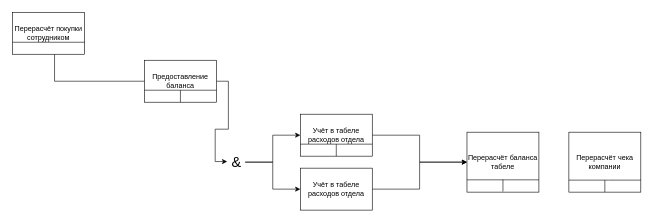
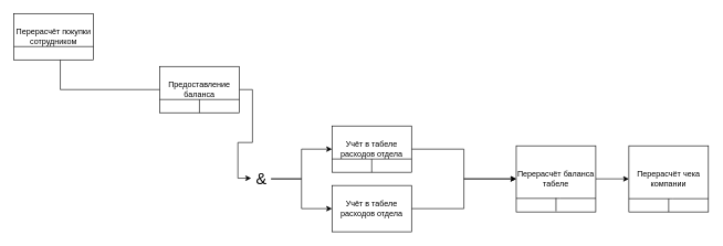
  <mxCell id="0" />
  <mxCell id="1" parent="0" />
  <mxCell id="2" value="Перерасчёт покупки сотрудником" style="rounded=0;whiteSpace=wrap;html=1;" vertex="1" parent="1"><mxGeometry x="20" y="20" width="120" height="70" as="geometry" /></mxCell>
  <mxCell id="3" value="" style="endArrow=none;html=1;rounded=0;" edge="1" parent="1"><mxGeometry width="50" height="50" relative="1" as="geometry"><mxPoint x="20" y="70" as="sourcePoint" /><mxPoint x="140" y="70" as="targetPoint" /></mxGeometry></mxCell>
  <mxCell id="4" style="edgeStyle=orthogonalEdgeStyle;rounded=0;orthogonalLoop=1;jettySize=auto;html=1;entryX=0;entryY=0.45;entryDx=0;entryDy=0;entryPerimeter=0;" edge="1" parent="1" source="5" target="24"><mxGeometry relative="1" as="geometry" /></mxCell>
  <mxCell id="5" value="Предоставление баланса" style="rounded=0;whiteSpace=wrap;html=1;" vertex="1" parent="1"><mxGeometry x="240" y="100" width="120" height="70" as="geometry" /></mxCell>
  <mxCell id="6" value="" style="endArrow=none;html=1;rounded=0;" edge="1" parent="1"><mxGeometry width="50" height="50" relative="1" as="geometry"><mxPoint x="240" y="150" as="sourcePoint" /><mxPoint x="360" y="150" as="targetPoint" /><Array as="points"><mxPoint x="306" y="150" /></Array></mxGeometry></mxCell>
  <mxCell id="7" value="" style="endArrow=none;html=1;rounded=0;" edge="1" parent="1"><mxGeometry width="50" height="50" relative="1" as="geometry"><mxPoint x="300" y="170" as="sourcePoint" /><mxPoint x="300" y="150" as="targetPoint" /></mxGeometry></mxCell>
  <mxCell id="8" style="edgeStyle=orthogonalEdgeStyle;rounded=0;orthogonalLoop=1;jettySize=auto;html=1;" edge="1" parent="1" source="9" target="17"><mxGeometry relative="1" as="geometry" /></mxCell>
  <mxCell id="9" value="Учёт в табеле расходов отдела" style="rounded=0;whiteSpace=wrap;html=1;" vertex="1" parent="1"><mxGeometry x="500" y="190" width="120" height="70" as="geometry" /></mxCell>
  <mxCell id="10" value="" style="endArrow=none;html=1;rounded=0;" edge="1" parent="1"><mxGeometry width="50" height="50" relative="1" as="geometry"><mxPoint x="500" y="240" as="sourcePoint" /><mxPoint x="620" y="240" as="targetPoint" /><Array as="points"><mxPoint x="566" y="240" /></Array></mxGeometry></mxCell>
  <mxCell id="11" value="" style="endArrow=none;html=1;rounded=0;" edge="1" parent="1"><mxGeometry width="50" height="50" relative="1" as="geometry"><mxPoint x="560" y="260" as="sourcePoint" /><mxPoint x="560" y="240" as="targetPoint" /></mxGeometry></mxCell>
  <mxCell id="12" value="" style="endArrow=none;html=1;rounded=0;" edge="1" parent="1" source="5"><mxGeometry width="50" height="50" relative="1" as="geometry"><mxPoint x="220" y="140" as="sourcePoint" /><mxPoint x="90" y="90" as="targetPoint" /><Array as="points"><mxPoint x="90" y="135" /></Array></mxGeometry></mxCell>
  <mxCell id="13" value="Перерасчёт чека компании" style="rounded=0;whiteSpace=wrap;html=1;" vertex="1" parent="1"><mxGeometry x="948" y="220" width="120" height="100" as="geometry" /></mxCell>
  <mxCell id="14" value="" style="endArrow=none;html=1;rounded=0;" edge="1" parent="1"><mxGeometry width="50" height="50" relative="1" as="geometry"><mxPoint x="948" y="300" as="sourcePoint" /><mxPoint x="1068" y="300" as="targetPoint" /><Array as="points"><mxPoint x="1014" y="300" /></Array></mxGeometry></mxCell>
  <mxCell id="15" value="" style="endArrow=none;html=1;rounded=0;" edge="1" parent="1"><mxGeometry width="50" height="50" relative="1" as="geometry"><mxPoint x="1008" y="320" as="sourcePoint" /><mxPoint x="1008" y="300" as="targetPoint" /></mxGeometry></mxCell>
+ <mxCell id="16" style="edgeStyle=orthogonalEdgeStyle;rounded=0;orthogonalLoop=1;jettySize=auto;html=1;entryX=0;entryY=0.5;entryDx=0;entryDy=0;" edge="1" parent="1" source="17" target="13"><mxGeometry relative="1" as="geometry" /></mxCell>
  <mxCell id="17" value="Перерасчёт баланса табеле" style="rounded=0;whiteSpace=wrap;html=1;" vertex="1" parent="1"><mxGeometry x="778" y="220" width="120" height="100" as="geometry" /></mxCell>
  <mxCell id="18" value="" style="endArrow=none;html=1;rounded=0;" edge="1" parent="1"><mxGeometry width="50" height="50" relative="1" as="geometry"><mxPoint x="778" y="299.5" as="sourcePoint" /><mxPoint x="898" y="299.5" as="targetPoint" /><Array as="points"><mxPoint x="844" y="299.5" /></Array></mxGeometry></mxCell>
  <mxCell id="19" value="" style="endArrow=none;html=1;rounded=0;" edge="1" parent="1"><mxGeometry width="50" height="50" relative="1" as="geometry"><mxPoint x="838" y="319" as="sourcePoint" /><mxPoint x="838" y="299" as="targetPoint" /></mxGeometry></mxCell>
  <mxCell id="20" style="edgeStyle=orthogonalEdgeStyle;rounded=0;orthogonalLoop=1;jettySize=auto;html=1;" edge="1" parent="1" source="21" target="17"><mxGeometry relative="1" as="geometry" /></mxCell>
  <mxCell id="21" value="Учёт в табеле расходов отдела" style="rounded=0;whiteSpace=wrap;html=1;" vertex="1" parent="1"><mxGeometry x="500" y="280" width="120" height="70" as="geometry" /></mxCell>
  <mxCell id="22" style="edgeStyle=orthogonalEdgeStyle;rounded=0;orthogonalLoop=1;jettySize=auto;html=1;" edge="1" parent="1" source="24" target="9"><mxGeometry relative="1" as="geometry" /></mxCell>
  <mxCell id="23" style="edgeStyle=orthogonalEdgeStyle;rounded=0;orthogonalLoop=1;jettySize=auto;html=1;" edge="1" parent="1" source="24" target="21"><mxGeometry relative="1" as="geometry" /></mxCell>
  <mxCell id="24" value="&lt;font style=&quot;font-size: 24px;&quot;&gt;&amp;amp;&lt;/font&gt;" style="text;html=1;align=center;verticalAlign=middle;resizable=0;points=[];autosize=1;strokeColor=none;fillColor=none;" vertex="1" parent="1"><mxGeometry x="378" y="260" width="30" height="20" as="geometry" /></mxCell>
